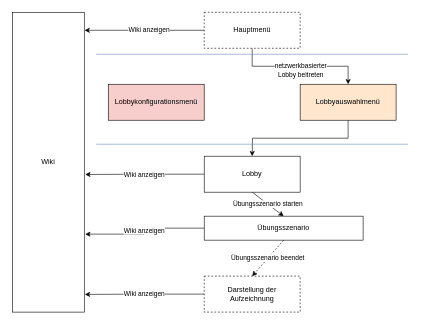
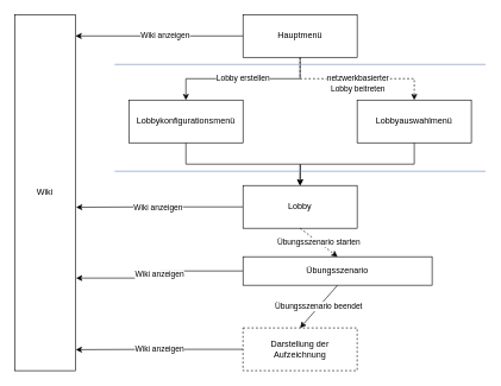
  <mxCell id="0" />
  <mxCell id="1" parent="0" />
- <mxCell id="4" style="edgeStyle=orthogonalEdgeStyle;rounded=0;orthogonalLoop=1;jettySize=auto;html=1;exitX=0.5;exitY=1;exitDx=0;exitDy=0;entryX=0.5;entryY=0;entryDx=0;entryDy=0;" edge="1" parent="1" source="6" target="10"><mxGeometry relative="1" as="geometry" /></mxCell>
+ <mxCell id="2" style="edgeStyle=orthogonalEdgeStyle;rounded=0;orthogonalLoop=1;jettySize=auto;html=1;exitX=0.5;exitY=1;exitDx=0;exitDy=0;entryX=0.5;entryY=0;entryDx=0;entryDy=0;" edge="1" parent="1" source="6" target="8"><mxGeometry relative="1" as="geometry" /></mxCell>
+ <mxCell id="3" value="Lobby erstellen" style="edgeLabel;html=1;align=center;verticalAlign=middle;resizable=0;points=[];" vertex="1" connectable="0" parent="2"><mxGeometry x="0.342" y="-1" relative="1" as="geometry"><mxPoint x="37" as="offset" /></mxGeometry></mxCell>
+ <mxCell id="4" style="edgeStyle=orthogonalEdgeStyle;rounded=0;orthogonalLoop=1;jettySize=auto;html=1;exitX=0.5;exitY=1;exitDx=0;exitDy=0;entryX=0.5;entryY=0;entryDx=0;entryDy=0;dashed=1;" edge="1" parent="1" source="6" target="10"><mxGeometry relative="1" as="geometry" /></mxCell>
  <mxCell id="5" value="netzwerkbasierter&lt;br&gt;Lobby beitreten" style="edgeLabel;html=1;align=center;verticalAlign=middle;resizable=0;points=[];" vertex="1" connectable="0" parent="4"><mxGeometry x="0.073" relative="1" as="geometry"><mxPoint x="-8" y="6" as="offset" /></mxGeometry></mxCell>
- <mxCell id="6" value="Hauptmenü" style="rounded=0;whiteSpace=wrap;html=1;dashed=1;" vertex="1" parent="1"><mxGeometry x="340" y="20" width="160" height="60" as="geometry" /></mxCell>
- <mxCell id="8" value="Lobbykonfigurationsmenü" style="rounded=0;whiteSpace=wrap;html=1;fillColor=#f8cecc;" vertex="1" parent="1"><mxGeometry x="180" y="140" width="160" height="60" as="geometry" /></mxCell>
+ <mxCell id="6" value="Hauptmenü" style="rounded=0;whiteSpace=wrap;html=1;" vertex="1" parent="1"><mxGeometry x="340" y="20" width="160" height="60" as="geometry" /></mxCell>
+ <mxCell id="7" style="edgeStyle=orthogonalEdgeStyle;rounded=0;orthogonalLoop=1;jettySize=auto;html=1;exitX=0.5;exitY=1;exitDx=0;exitDy=0;entryX=0.5;entryY=0;entryDx=0;entryDy=0;" edge="1" parent="1" source="8" target="13"><mxGeometry relative="1" as="geometry" /></mxCell>
+ <mxCell id="8" value="Lobbykonfigurationsmenü" style="rounded=0;whiteSpace=wrap;html=1;" vertex="1" parent="1"><mxGeometry x="180" y="140" width="160" height="60" as="geometry" /></mxCell>
  <mxCell id="9" style="edgeStyle=orthogonalEdgeStyle;rounded=0;orthogonalLoop=1;jettySize=auto;html=1;exitX=0.5;exitY=1;exitDx=0;exitDy=0;" edge="1" parent="1" source="10"><mxGeometry relative="1" as="geometry"><mxPoint x="420" y="260" as="targetPoint" /></mxGeometry></mxCell>
- <mxCell id="10" value="Lobbyauswahlmenü" style="rounded=0;whiteSpace=wrap;html=1;fillColor=#ffe6cc;" vertex="1" parent="1"><mxGeometry x="500" y="140" width="160" height="60" as="geometry" /></mxCell>
+ <mxCell id="10" value="Lobbyauswahlmenü" style="rounded=0;whiteSpace=wrap;html=1;" vertex="1" parent="1"><mxGeometry x="500" y="140" width="160" height="60" as="geometry" /></mxCell>
  <mxCell id="11" style="edgeStyle=orthogonalEdgeStyle;rounded=0;orthogonalLoop=1;jettySize=auto;html=1;exitX=0;exitY=0.5;exitDx=0;exitDy=0;entryX=1.013;entryY=0.541;entryDx=0;entryDy=0;entryPerimeter=0;" edge="1" parent="1" source="13" target="22"><mxGeometry relative="1" as="geometry" /></mxCell>
  <mxCell id="12" value="Wiki anzeigen" style="edgeLabel;html=1;align=center;verticalAlign=middle;resizable=0;points=[];" vertex="1" connectable="0" parent="11"><mxGeometry x="0.075" y="-1" relative="1" as="geometry"><mxPoint x="6" y="1" as="offset" /></mxGeometry></mxCell>
  <mxCell id="13" value="Lobby" style="rounded=0;whiteSpace=wrap;html=1;" vertex="1" parent="1"><mxGeometry x="340" y="260" width="160" height="60" as="geometry" /></mxCell>
  <mxCell id="14" value="Wiki anzeigen" style="edgeStyle=orthogonalEdgeStyle;rounded=0;orthogonalLoop=1;jettySize=auto;html=1;exitX=0;exitY=0.5;exitDx=0;exitDy=0;entryX=1.013;entryY=0.74;entryDx=0;entryDy=0;entryPerimeter=0;" edge="1" parent="1" source="15" target="22"><mxGeometry relative="1" as="geometry" /></mxCell>
  <mxCell id="15" value="Übungsszenario" style="rounded=0;whiteSpace=wrap;html=1;" vertex="1" parent="1"><mxGeometry x="340" y="360" width="265" height="40" as="geometry" /></mxCell>
  <mxCell id="16" value="Wiki anzeigen" style="edgeStyle=orthogonalEdgeStyle;rounded=0;orthogonalLoop=1;jettySize=auto;html=1;exitX=0;exitY=0.5;exitDx=0;exitDy=0;entryX=1.008;entryY=0.941;entryDx=0;entryDy=0;entryPerimeter=0;" edge="1" parent="1" source="17" target="22"><mxGeometry relative="1" as="geometry" /></mxCell>
  <mxCell id="17" value="Darstellung der &lt;br&gt;Aufzeichnung" style="rounded=0;whiteSpace=wrap;html=1;dashed=1;" vertex="1" parent="1"><mxGeometry x="340" y="460" width="160" height="60" as="geometry" /></mxCell>
  <mxCell id="18" value="" style="endArrow=none;html=1;rounded=0;fillColor=#dae8fc;strokeColor=#6c8ebf;" edge="1" parent="1"><mxGeometry width="50" height="50" relative="1" as="geometry"><mxPoint x="160" y="90" as="sourcePoint" /><mxPoint x="680" y="90" as="targetPoint" /></mxGeometry></mxCell>
  <mxCell id="19" value="" style="endArrow=none;html=1;rounded=0;fillColor=#dae8fc;strokeColor=#6c8ebf;" edge="1" parent="1"><mxGeometry width="50" height="50" relative="1" as="geometry"><mxPoint x="160" y="240" as="sourcePoint" /><mxPoint x="680" y="240" as="targetPoint" /></mxGeometry></mxCell>
- <mxCell id="20" value="Übungsszenario beendet" style="endArrow=classic;html=1;rounded=0;entryX=0.5;entryY=0;entryDx=0;entryDy=0;exitX=0.5;exitY=1;exitDx=0;exitDy=0;dashed=1;" edge="1" parent="1" source="15" target="17"><mxGeometry width="50" height="50" relative="1" as="geometry"><mxPoint x="400" y="260" as="sourcePoint" /><mxPoint x="450" y="210" as="targetPoint" /></mxGeometry></mxCell>
- <mxCell id="21" value="Übungsszenario starten" style="endArrow=classic;html=1;rounded=0;entryX=0.5;entryY=0;entryDx=0;entryDy=0;exitX=0.5;exitY=1;exitDx=0;exitDy=0;" edge="1" parent="1" source="13" target="15"><mxGeometry width="50" height="50" relative="1" as="geometry"><mxPoint x="400" y="260" as="sourcePoint" /><mxPoint x="450" y="210" as="targetPoint" /></mxGeometry></mxCell>
- <mxCell id="22" value="Wiki" style="rounded=0;whiteSpace=wrap;html=1;" vertex="1" parent="1"><mxGeometry x="20" y="20" width="120" height="500" as="geometry" /></mxCell>
+ <mxCell id="20" value="Übungsszenario beendet" style="endArrow=classic;html=1;rounded=0;entryX=0.5;entryY=0;entryDx=0;entryDy=0;exitX=0.5;exitY=1;exitDx=0;exitDy=0;" edge="1" parent="1" source="15" target="17"><mxGeometry width="50" height="50" relative="1" as="geometry"><mxPoint x="400" y="260" as="sourcePoint" /><mxPoint x="450" y="210" as="targetPoint" /></mxGeometry></mxCell>
+ <mxCell id="21" value="Übungsszenario starten" style="endArrow=classic;html=1;rounded=0;entryX=0.5;entryY=0;entryDx=0;entryDy=0;exitX=0.5;exitY=1;exitDx=0;exitDy=0;dashed=1;" edge="1" parent="1" source="13" target="15"><mxGeometry width="50" height="50" relative="1" as="geometry"><mxPoint x="400" y="260" as="sourcePoint" /><mxPoint x="450" y="210" as="targetPoint" /></mxGeometry></mxCell>
+ <mxCell id="22" value="Wiki" style="rounded=0;whiteSpace=wrap;html=1;" vertex="1" parent="1"><mxGeometry x="20" y="20" width="85" height="500" as="geometry" /></mxCell>
  <mxCell id="23" value="" style="endArrow=classic;html=1;rounded=0;entryX=1.004;entryY=0.06;entryDx=0;entryDy=0;entryPerimeter=0;exitX=0;exitY=0.5;exitDx=0;exitDy=0;" edge="1" parent="1" source="6" target="22"><mxGeometry width="50" height="50" relative="1" as="geometry"><mxPoint x="360" y="310" as="sourcePoint" /><mxPoint x="410" y="260" as="targetPoint" /></mxGeometry></mxCell>
  <mxCell id="24" value="Wiki anzeigen" style="edgeLabel;html=1;align=center;verticalAlign=middle;resizable=0;points=[];" vertex="1" connectable="0" parent="23"><mxGeometry x="-0.065" y="-1" relative="1" as="geometry"><mxPoint as="offset" /></mxGeometry></mxCell>
